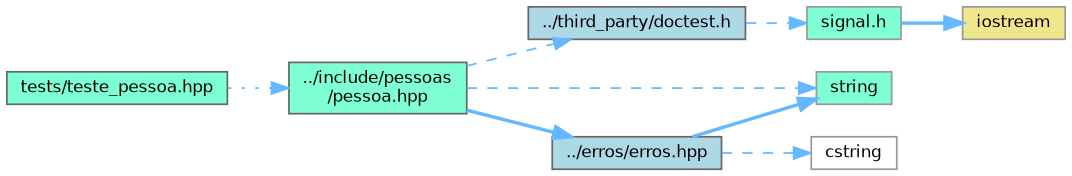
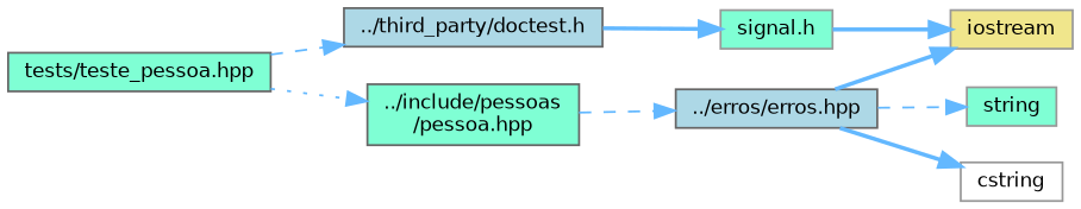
  digraph {
    rankdir=LR
    node [color=grey60 fillcolor=aquamarine fontname=Helvetica fontsize=10 shape=box style=filled]
    edge [color=steelblue1 fontname=Helvetica fontsize=10 labelfontname=Helvetica labelfontsize=10 style=dashed]
    n1 [color=gray40 fontcolor=black height=0.2 label="tests/teste_pessoa.hpp" width=0.4]
    n2 [color=grey40 fillcolor=lightblue height=0.2 label="../third_party/doctest.h" width=0.4]
    n3 [color=grey40 height=0.2 label="../include/pessoas\l/pessoa.hpp" width=0.4]
    n4 [height=0.2 label="signal.h" width=0.4]
    n5 [height=0.2 label=string width=0.4]
    n6 [color=grey40 fillcolor=lightblue height=0.2 label="../erros/erros.hpp" width=0.4]
    n7 [fillcolor=khaki height=0.2 label=iostream width=0.4]
    n8 [fillcolor=white height=0.2 label=cstring width=0.4]
-   n3 -> n2
+   n1 -> n2
    n1 -> n3 [style=dotted]
-   n2 -> n4
-   n3 -> n5
-   n3 -> n6 [style=bold]
+   n2 -> n4 [style=bold]
+   n3 -> n6
    n4 -> n7 [style=bold]
-   n6 -> n5 [style=bold]
-   n6 -> n8
+   n6 -> n5
+   n6 -> n7 [style=bold]
+   n6 -> n8 [style=bold]
  }
